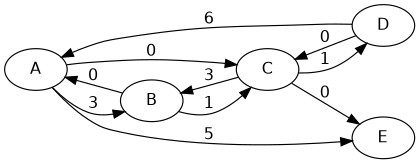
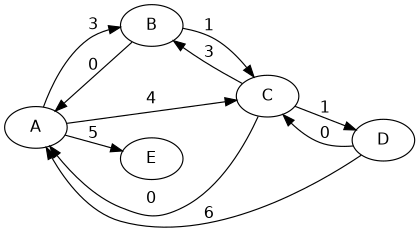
  digraph {
    fontname="DejaVu Sans"
    rankdir=LR
    node [fontname="DejaVu Sans"]
    edge [fontname="DejaVu Sans"]
    A
    B
    C
    E
    D
    A -> B [label=3]
-   A -> C [label=0]
+   A -> C [label=4]
    A -> E [label=5]
    B -> A [label=0]
    B -> C [label=1]
-   C -> E [label=0]
+   C -> A [label=0]
    C -> B [label=3]
    C -> D [label=1]
    D -> A [label=6]
    D -> C [label=0]
  }
